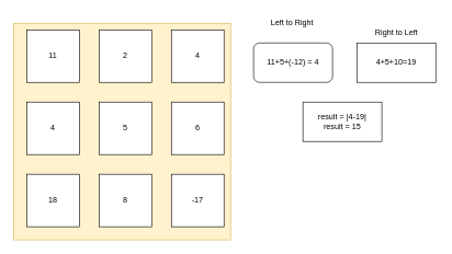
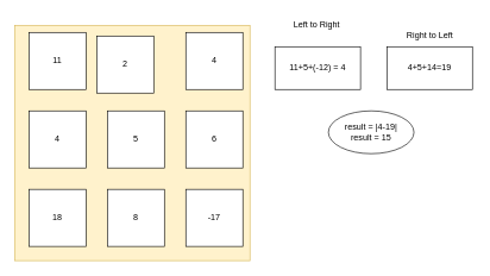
  <mxCell id="0" />
  <mxCell id="1" parent="0" />
  <mxCell id="2" value="" style="whiteSpace=wrap;html=1;aspect=fixed;fillColor=#fff2cc;strokeColor=#d6b656;" vertex="1" parent="1"><mxGeometry width="330" height="330" as="geometry" x="20" y="35" /></mxCell>
  <mxCell id="3" value="11" style="whiteSpace=wrap;html=1;aspect=fixed;" vertex="1" parent="1"><mxGeometry x="40" y="45" width="80" height="80" as="geometry" /></mxCell>
  <mxCell id="4" value="4" style="whiteSpace=wrap;html=1;aspect=fixed;" vertex="1" parent="1"><mxGeometry x="40" y="155" width="80" height="80" as="geometry" /></mxCell>
  <mxCell id="5" value="18" style="whiteSpace=wrap;html=1;aspect=fixed;" vertex="1" parent="1"><mxGeometry x="40" y="265" width="80" height="80" as="geometry" /></mxCell>
- <mxCell id="6" value="2" style="whiteSpace=wrap;html=1;aspect=fixed;" vertex="1" parent="1"><mxGeometry x="150" y="45" width="80" height="80" as="geometry" /></mxCell>
+ <mxCell id="6" value="2" style="whiteSpace=wrap;html=1;aspect=fixed;" vertex="1" parent="1"><mxGeometry x="135" y="50" width="80" height="80" as="geometry" /></mxCell>
  <mxCell id="7" value="5" style="whiteSpace=wrap;html=1;aspect=fixed;" vertex="1" parent="1"><mxGeometry x="150" y="155" width="80" height="80" as="geometry" /></mxCell>
  <mxCell id="8" value="8" style="whiteSpace=wrap;html=1;aspect=fixed;" vertex="1" parent="1"><mxGeometry x="150" y="265" width="80" height="80" as="geometry" /></mxCell>
  <mxCell id="9" value="4" style="whiteSpace=wrap;html=1;aspect=fixed;" vertex="1" parent="1"><mxGeometry x="260" y="45" width="80" height="80" as="geometry" /></mxCell>
  <mxCell id="10" value="6" style="whiteSpace=wrap;html=1;aspect=fixed;" vertex="1" parent="1"><mxGeometry x="260" y="155" width="80" height="80" as="geometry" /></mxCell>
  <mxCell id="11" value="-17" style="whiteSpace=wrap;html=1;aspect=fixed;" vertex="1" parent="1"><mxGeometry x="260" y="265" width="80" height="80" as="geometry" /></mxCell>
- <mxCell id="12" value="11+5+(-12) = 4" style="whiteSpace=wrap;html=1;rounded=1;" vertex="1" parent="1"><mxGeometry x="385" y="65" width="120" height="60" as="geometry" /></mxCell>
+ <mxCell id="12" value="11+5+(-12) = 4" style="rounded=0;whiteSpace=wrap;html=1;" vertex="1" parent="1"><mxGeometry x="385" y="65" width="120" height="60" as="geometry" /></mxCell>
  <mxCell id="13" value="Left to Right&amp;nbsp;" style="text;html=1;strokeColor=none;fillColor=none;align=center;verticalAlign=middle;whiteSpace=wrap;rounded=0;" vertex="1" parent="1"><mxGeometry x="383" y="20" width="125" height="30" as="geometry" /></mxCell>
- <mxCell id="14" value="4+5+10=19" style="rounded=0;whiteSpace=wrap;html=1;" vertex="1" parent="1"><mxGeometry x="542" y="65" width="120" height="60" as="geometry" /></mxCell>
+ <mxCell id="14" value="4+5+14=19" style="rounded=0;whiteSpace=wrap;html=1;" vertex="1" parent="1"><mxGeometry x="542" y="65" width="120" height="60" as="geometry" /></mxCell>
  <mxCell id="15" value="Right to Left" style="text;html=1;strokeColor=none;fillColor=none;align=center;verticalAlign=middle;whiteSpace=wrap;rounded=0;" vertex="1" parent="1"><mxGeometry x="540" width="125" height="30" as="geometry" y="35" /></mxCell>
- <mxCell id="16" value="result = |4-19|&lt;br&gt;result = 15" style="rounded=0;whiteSpace=wrap;html=1;" vertex="1" parent="1"><mxGeometry x="460" y="155" width="120" height="60" as="geometry" /></mxCell>
+ <mxCell id="16" value="result = |4-19|&lt;br&gt;result = 15" style="ellipse;whiteSpace=wrap;html=1;" vertex="1" parent="1"><mxGeometry x="460" y="155" width="120" height="60" as="geometry" /></mxCell>
